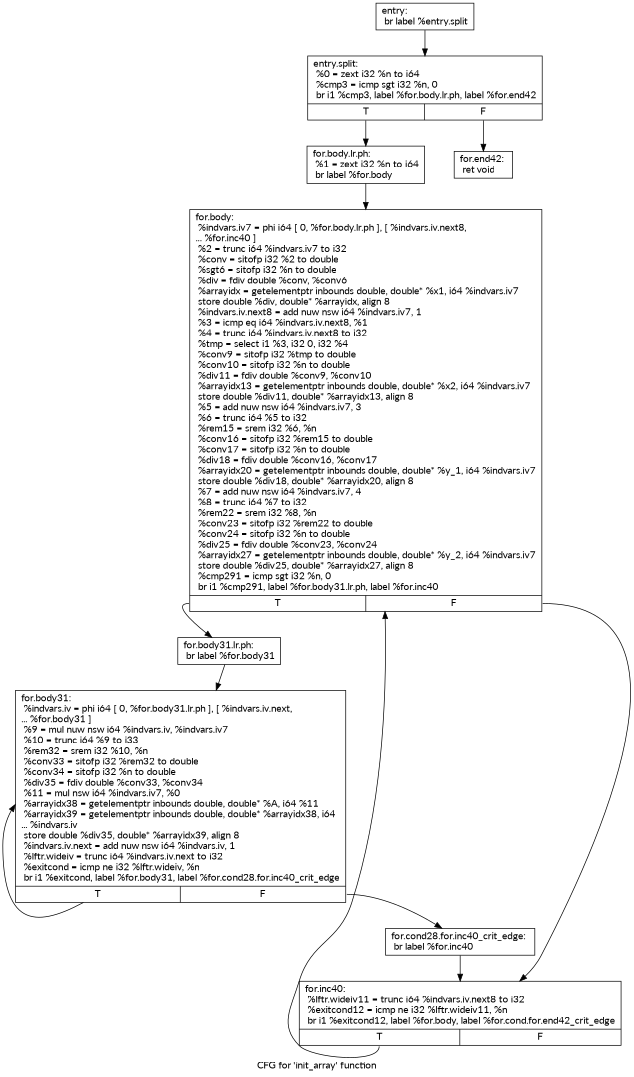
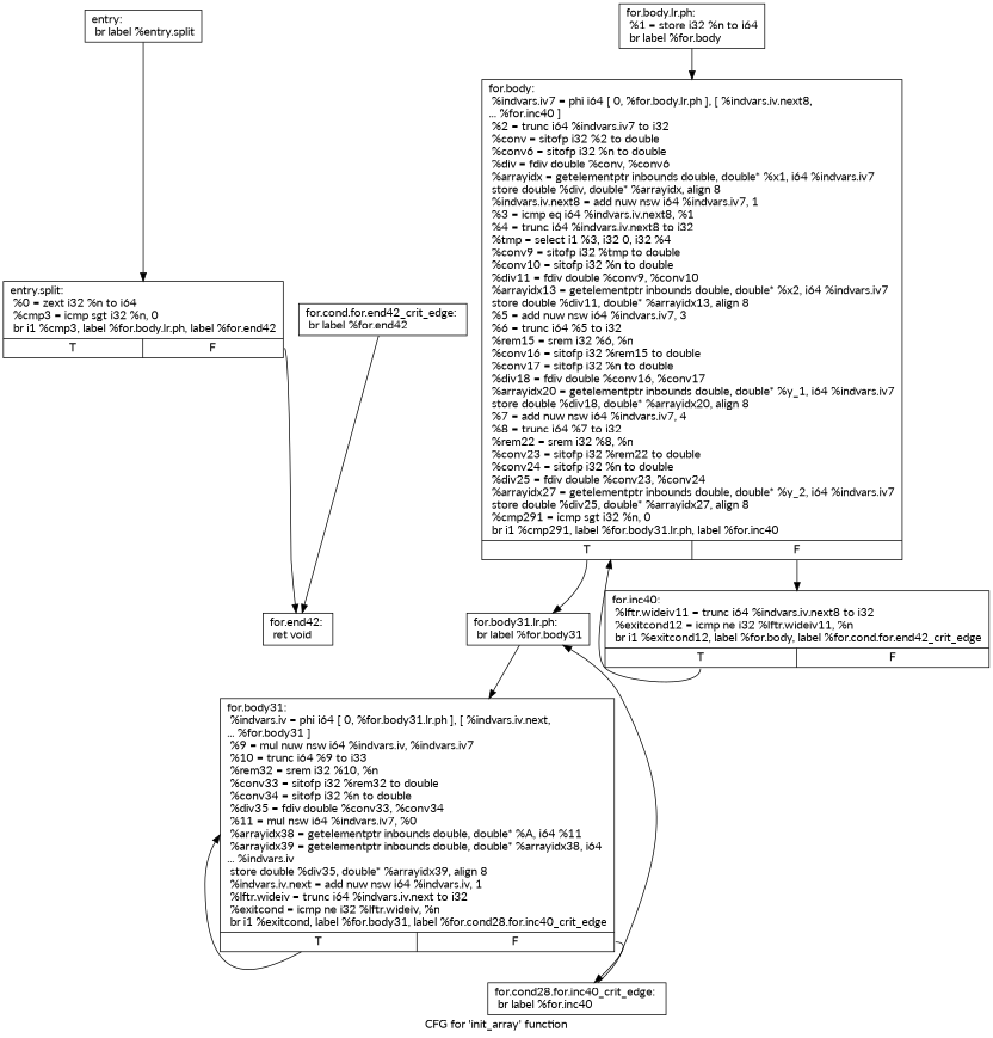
  digraph {
    fontname=Lato
    label="CFG for 'init_array' function"
    node [fontname=Lato shape=record]
    edge [fontname=Lato]
    n1 [label="{entry:\l  br label %entry.split\l}"]
    n2 [label="{entry.split:                                      \l  %0 = zext i32 %n to i64\l  %cmp3 = icmp sgt i32 %n, 0\l  br i1 %cmp3, label %for.body.lr.ph, label %for.end42\l|{<s0>T|<s1>F}}"]
-   n3 [label="{for.body.lr.ph:                                   \l  %1 = zext i32 %n to i64\l  br label %for.body\l}"]
+   n3 [label="{for.body.lr.ph:                                   \l  %1 = store i32 %n to i64\l  br label %for.body\l}"]
    n4 [label="{for.end42:                                        \l  ret void\l}"]
-   n5 [label="{for.body:                                         \l  %indvars.iv7 = phi i64 [ 0, %for.body.lr.ph ], [ %indvars.iv.next8,\l... %for.inc40 ]\l  %2 = trunc i64 %indvars.iv7 to i32\l  %conv = sitofp i32 %2 to double\l  %sgt6 = sitofp i32 %n to double\l  %div = fdiv double %conv, %conv6\l  %arrayidx = getelementptr inbounds double, double* %x1, i64 %indvars.iv7\l  store double %div, double* %arrayidx, align 8\l  %indvars.iv.next8 = add nuw nsw i64 %indvars.iv7, 1\l  %3 = icmp eq i64 %indvars.iv.next8, %1\l  %4 = trunc i64 %indvars.iv.next8 to i32\l  %tmp = select i1 %3, i32 0, i32 %4\l  %conv9 = sitofp i32 %tmp to double\l  %conv10 = sitofp i32 %n to double\l  %div11 = fdiv double %conv9, %conv10\l  %arrayidx13 = getelementptr inbounds double, double* %x2, i64 %indvars.iv7\l  store double %div11, double* %arrayidx13, align 8\l  %5 = add nuw nsw i64 %indvars.iv7, 3\l  %6 = trunc i64 %5 to i32\l  %rem15 = srem i32 %6, %n\l  %conv16 = sitofp i32 %rem15 to double\l  %conv17 = sitofp i32 %n to double\l  %div18 = fdiv double %conv16, %conv17\l  %arrayidx20 = getelementptr inbounds double, double* %y_1, i64 %indvars.iv7\l  store double %div18, double* %arrayidx20, align 8\l  %7 = add nuw nsw i64 %indvars.iv7, 4\l  %8 = trunc i64 %7 to i32\l  %rem22 = srem i32 %8, %n\l  %conv23 = sitofp i32 %rem22 to double\l  %conv24 = sitofp i32 %n to double\l  %div25 = fdiv double %conv23, %conv24\l  %arrayidx27 = getelementptr inbounds double, double* %y_2, i64 %indvars.iv7\l  store double %div25, double* %arrayidx27, align 8\l  %cmp291 = icmp sgt i32 %n, 0\l  br i1 %cmp291, label %for.body31.lr.ph, label %for.inc40\l|{<s0>T|<s1>F}}"]
+   n5 [label="{for.body:                                         \l  %indvars.iv7 = phi i64 [ 0, %for.body.lr.ph ], [ %indvars.iv.next8,\l... %for.inc40 ]\l  %2 = trunc i64 %indvars.iv7 to i32\l  %conv = sitofp i32 %2 to double\l  %conv6 = sitofp i32 %n to double\l  %div = fdiv double %conv, %conv6\l  %arrayidx = getelementptr inbounds double, double* %x1, i64 %indvars.iv7\l  store double %div, double* %arrayidx, align 8\l  %indvars.iv.next8 = add nuw nsw i64 %indvars.iv7, 1\l  %3 = icmp eq i64 %indvars.iv.next8, %1\l  %4 = trunc i64 %indvars.iv.next8 to i32\l  %tmp = select i1 %3, i32 0, i32 %4\l  %conv9 = sitofp i32 %tmp to double\l  %conv10 = sitofp i32 %n to double\l  %div11 = fdiv double %conv9, %conv10\l  %arrayidx13 = getelementptr inbounds double, double* %x2, i64 %indvars.iv7\l  store double %div11, double* %arrayidx13, align 8\l  %5 = add nuw nsw i64 %indvars.iv7, 3\l  %6 = trunc i64 %5 to i32\l  %rem15 = srem i32 %6, %n\l  %conv16 = sitofp i32 %rem15 to double\l  %conv17 = sitofp i32 %n to double\l  %div18 = fdiv double %conv16, %conv17\l  %arrayidx20 = getelementptr inbounds double, double* %y_1, i64 %indvars.iv7\l  store double %div18, double* %arrayidx20, align 8\l  %7 = add nuw nsw i64 %indvars.iv7, 4\l  %8 = trunc i64 %7 to i32\l  %rem22 = srem i32 %8, %n\l  %conv23 = sitofp i32 %rem22 to double\l  %conv24 = sitofp i32 %n to double\l  %div25 = fdiv double %conv23, %conv24\l  %arrayidx27 = getelementptr inbounds double, double* %y_2, i64 %indvars.iv7\l  store double %div25, double* %arrayidx27, align 8\l  %cmp291 = icmp sgt i32 %n, 0\l  br i1 %cmp291, label %for.body31.lr.ph, label %for.inc40\l|{<s0>T|<s1>F}}"]
    n6 [label="{for.body31.lr.ph:                                 \l  br label %for.body31\l}"]
    n7 [label="{for.inc40:                                        \l  %lftr.wideiv11 = trunc i64 %indvars.iv.next8 to i32\l  %exitcond12 = icmp ne i32 %lftr.wideiv11, %n\l  br i1 %exitcond12, label %for.body, label %for.cond.for.end42_crit_edge\l|{<s0>T|<s1>F}}"]
    n8 [label="{for.body31:                                       \l  %indvars.iv = phi i64 [ 0, %for.body31.lr.ph ], [ %indvars.iv.next,\l... %for.body31 ]\l  %9 = mul nuw nsw i64 %indvars.iv, %indvars.iv7\l  %10 = trunc i64 %9 to i33\l  %rem32 = srem i32 %10, %n\l  %conv33 = sitofp i32 %rem32 to double\l  %conv34 = sitofp i32 %n to double\l  %div35 = fdiv double %conv33, %conv34\l  %11 = mul nsw i64 %indvars.iv7, %0\l  %arrayidx38 = getelementptr inbounds double, double* %A, i64 %11\l  %arrayidx39 = getelementptr inbounds double, double* %arrayidx38, i64\l... %indvars.iv\l  store double %div35, double* %arrayidx39, align 8\l  %indvars.iv.next = add nuw nsw i64 %indvars.iv, 1\l  %lftr.wideiv = trunc i64 %indvars.iv.next to i32\l  %exitcond = icmp ne i32 %lftr.wideiv, %n\l  br i1 %exitcond, label %for.body31, label %for.cond28.for.inc40_crit_edge\l|{<s0>T|<s1>F}}"]
    n9 [label="{for.cond28.for.inc40_crit_edge:                   \l  br label %for.inc40\l}"]
+   n10 [label="{for.cond.for.end42_crit_edge:                     \l  br label %for.end42\l}"]
    n1 -> n2
-   n2 -> n3 [tailport=s0]
    n2 -> n4 [tailport=s1]
    n3 -> n5
    n5 -> n6 [tailport=s0]
    n5 -> n7 [tailport=s1]
    n6 -> n8
    n7 -> n5 [tailport=s0]
    n8 -> n8 [tailport=s0]
    n8 -> n9 [tailport=s1]
-   n9 -> n7
+   n9 -> n6
+   n10 -> n4
  }
